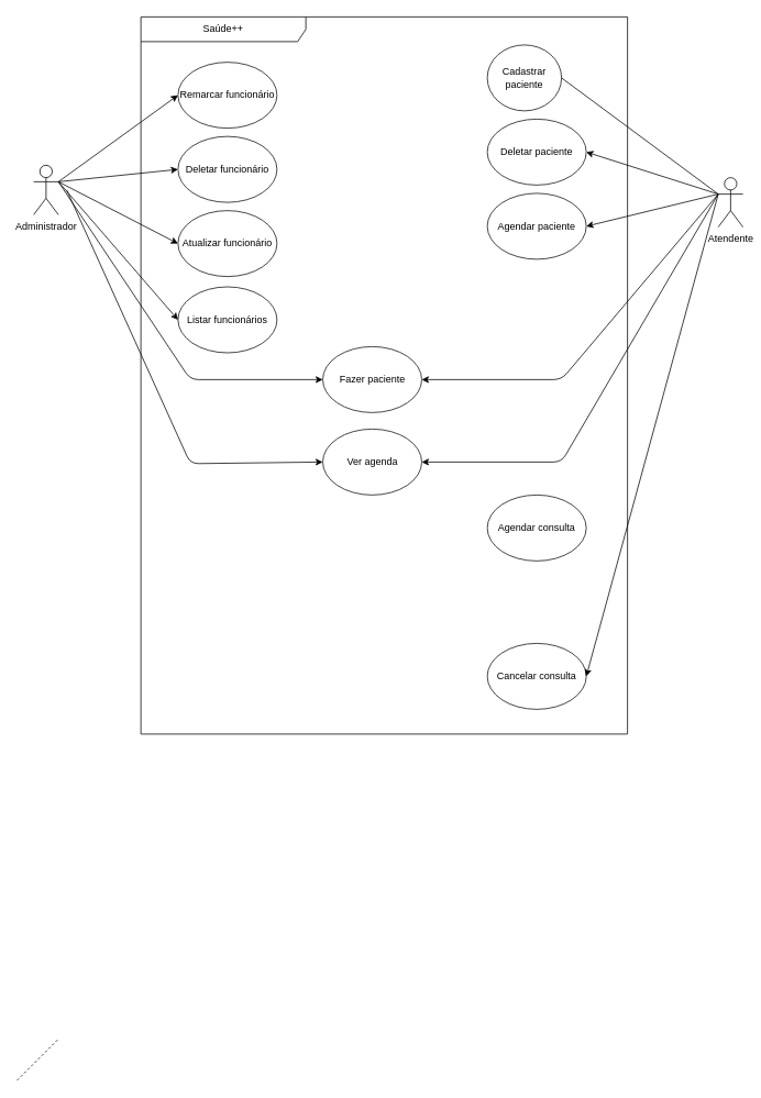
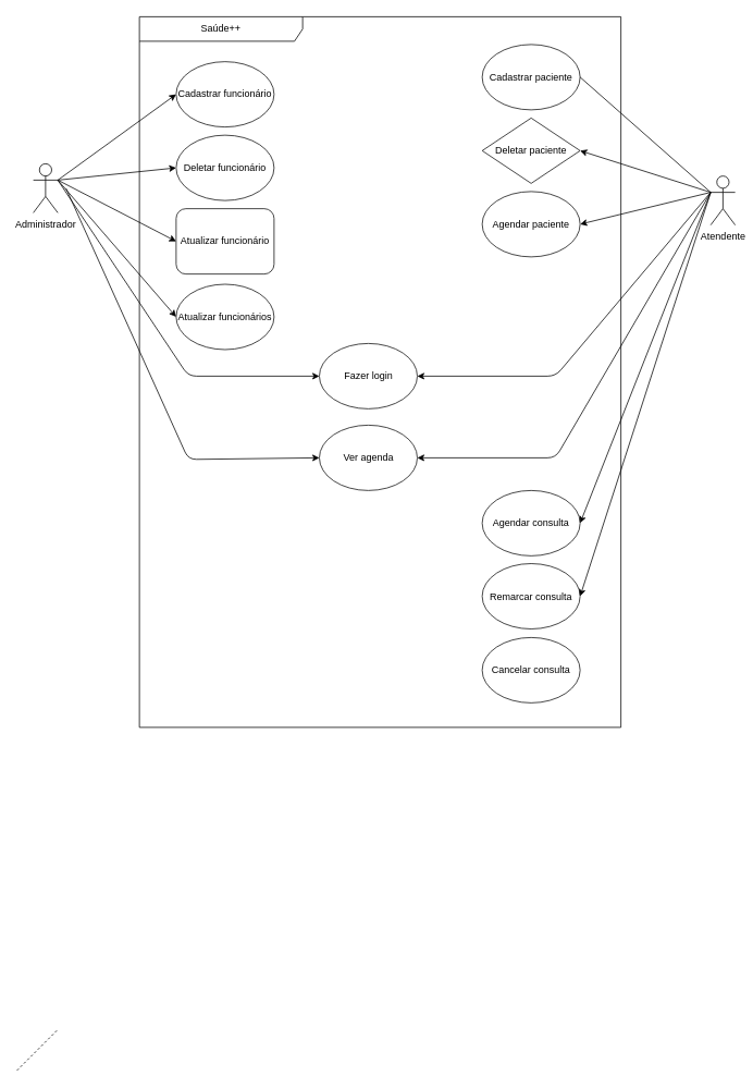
  <mxCell id="0" />
  <mxCell id="1" parent="0" />
  <mxCell id="2" value="Administrador&lt;br&gt;" style="shape=umlActor;verticalLabelPosition=bottom;labelBackgroundColor=#ffffff;verticalAlign=top;html=1;outlineConnect=0;" parent="1" vertex="1"><mxGeometry x="40" y="200" width="30" height="60" as="geometry" /></mxCell>
  <mxCell id="3" value="&lt;font&gt;Saúde++&lt;/font&gt;" style="shape=umlFrame;whiteSpace=wrap;html=1;strokeWidth=1;fillColor=none;width=200;height=30;fontColor=#000000;strokeColor=#000000;" parent="1" vertex="1"><mxGeometry x="170" y="20" width="590" height="870" as="geometry" /></mxCell>
- <mxCell id="4" value="Remarcar funcionário" style="ellipse;whiteSpace=wrap;html=1;fillColor=none;strokeColor=#0D0D0D;fontColor=#000000;" parent="1" vertex="1"><mxGeometry x="215" y="75" width="120" height="80" as="geometry" /></mxCell>
+ <mxCell id="4" value="Cadastrar funcionário" style="ellipse;whiteSpace=wrap;html=1;fillColor=none;strokeColor=#0D0D0D;fontColor=#000000;" parent="1" vertex="1"><mxGeometry x="215" y="75" width="120" height="80" as="geometry" /></mxCell>
  <mxCell id="5" value="Deletar funcionário" style="ellipse;whiteSpace=wrap;html=1;fillColor=none;strokeColor=#0D0D0D;fontColor=#000000;" parent="1" vertex="1"><mxGeometry x="215" y="165" width="120" height="80" as="geometry" /></mxCell>
- <mxCell id="6" value="Atualizar funcionário" style="ellipse;whiteSpace=wrap;html=1;fillColor=none;strokeColor=#0D0D0D;fontColor=#000000;" parent="1" vertex="1"><mxGeometry x="215" y="255" width="120" height="80" as="geometry" /></mxCell>
+ <mxCell id="6" value="Atualizar funcionário" style="whiteSpace=wrap;html=1;fillColor=none;strokeColor=#0D0D0D;fontColor=#000000;rounded=1;" parent="1" vertex="1"><mxGeometry x="215" y="255" width="120" height="80" as="geometry" /></mxCell>
  <mxCell id="7" value="" style="endArrow=classic;html=1;fontColor=#000000;entryX=0;entryY=0.5;entryDx=0;entryDy=0;" parent="1" target="4" edge="1"><mxGeometry width="50" height="50" relative="1" as="geometry"><mxPoint x="70" y="220" as="sourcePoint" /><mxPoint x="150" y="115" as="targetPoint" /><Array as="points" /></mxGeometry></mxCell>
  <mxCell id="8" value="" style="endArrow=classic;html=1;fontColor=#000000;entryX=0;entryY=0.5;entryDx=0;entryDy=0;" parent="1" target="5" edge="1"><mxGeometry width="50" height="50" relative="1" as="geometry"><mxPoint x="70" y="220" as="sourcePoint" /><mxPoint x="225" y="125" as="targetPoint" /><Array as="points" /></mxGeometry></mxCell>
  <mxCell id="9" value="" style="endArrow=classic;html=1;fontColor=#000000;entryX=0;entryY=0.5;entryDx=0;entryDy=0;" parent="1" target="6" edge="1"><mxGeometry width="50" height="50" relative="1" as="geometry"><mxPoint x="70" y="220" as="sourcePoint" /><mxPoint x="235" y="225" as="targetPoint" /><Array as="points" /></mxGeometry></mxCell>
- <mxCell id="10" value="Cadastrar paciente" style="ellipse;whiteSpace=wrap;html=1;fillColor=none;strokeColor=#0D0D0D;fontColor=#000000;" parent="1" vertex="1"><mxGeometry x="590" y="54" width="90" height="80" as="geometry" /></mxCell>
- <mxCell id="11" value="Deletar paciente" style="ellipse;whiteSpace=wrap;html=1;fillColor=none;strokeColor=#0D0D0D;fontColor=#000000;" parent="1" vertex="1"><mxGeometry x="590" y="144" width="120" height="80" as="geometry" /></mxCell>
+ <mxCell id="10" value="Cadastrar paciente" style="ellipse;whiteSpace=wrap;html=1;fillColor=none;strokeColor=#0D0D0D;fontColor=#000000;" parent="1" vertex="1"><mxGeometry x="590" y="54" width="120" height="80" as="geometry" /></mxCell>
+ <mxCell id="11" value="Deletar paciente" style="rhombus;whiteSpace=wrap;html=1;fillColor=none;strokeColor=#0D0D0D;fontColor=#000000;" parent="1" vertex="1"><mxGeometry x="590" y="144" width="120" height="80" as="geometry" /></mxCell>
  <mxCell id="12" value="Agendar paciente" style="ellipse;whiteSpace=wrap;html=1;fillColor=none;strokeColor=#0D0D0D;fontColor=#000000;" parent="1" vertex="1"><mxGeometry x="590" y="234" width="120" height="80" as="geometry" /></mxCell>
  <mxCell id="13" value="" style="endArrow=none;html=1;fontColor=#000000;entryX=1;entryY=0.5;entryDx=0;entryDy=0;exitX=0;exitY=0.333;exitDx=0;exitDy=0;exitPerimeter=0;" parent="1" source="16" target="10" edge="1"><mxGeometry width="50" height="50" relative="1" as="geometry"><mxPoint x="915" y="235" as="sourcePoint" /><mxPoint x="605" y="115" as="targetPoint" /><Array as="points" /></mxGeometry></mxCell>
  <mxCell id="14" value="" style="endArrow=classic;html=1;fontColor=#000000;entryX=1;entryY=0.5;entryDx=0;entryDy=0;exitX=0;exitY=0.333;exitDx=0;exitDy=0;exitPerimeter=0;" parent="1" source="16" target="11" edge="1"><mxGeometry width="50" height="50" relative="1" as="geometry"><mxPoint x="915" y="235" as="sourcePoint" /><mxPoint x="680" y="125" as="targetPoint" /><Array as="points" /></mxGeometry></mxCell>
  <mxCell id="15" value="" style="endArrow=classic;html=1;fontColor=#000000;entryX=1;entryY=0.5;entryDx=0;entryDy=0;exitX=0;exitY=0.333;exitDx=0;exitDy=0;exitPerimeter=0;" parent="1" source="16" target="12" edge="1"><mxGeometry width="50" height="50" relative="1" as="geometry"><mxPoint x="915" y="235" as="sourcePoint" /><mxPoint x="690" y="225" as="targetPoint" /><Array as="points" /></mxGeometry></mxCell>
  <mxCell id="16" value="Atendente" style="shape=umlActor;verticalLabelPosition=bottom;labelBackgroundColor=#ffffff;verticalAlign=top;html=1;outlineConnect=0;" parent="1" vertex="1"><mxGeometry x="870" y="215" width="30" height="60" as="geometry" /></mxCell>
- <mxCell id="19" value="Listar funcionários" style="ellipse;whiteSpace=wrap;html=1;fillColor=none;strokeColor=#0D0D0D;fontColor=#000000;" parent="1" vertex="1"><mxGeometry x="215" y="347.5" width="120" height="80" as="geometry" /></mxCell>
+ <mxCell id="17" value="" style="endArrow=classic;html=1;fontColor=#000000;entryX=1;entryY=0.5;entryDx=0;entryDy=0;exitX=0;exitY=0.333;exitDx=0;exitDy=0;exitPerimeter=0;" parent="1" source="16" target="22" edge="1"><mxGeometry width="50" height="50" relative="1" as="geometry"><mxPoint x="915" y="235" as="sourcePoint" /><mxPoint x="790" y="565" as="targetPoint" /><Array as="points" /></mxGeometry></mxCell>
+ <mxCell id="18" value="" style="endArrow=classic;html=1;fontColor=#000000;entryX=1;entryY=0.5;entryDx=0;entryDy=0;exitX=0;exitY=0.333;exitDx=0;exitDy=0;exitPerimeter=0;" parent="1" source="16" target="20" edge="1"><mxGeometry width="50" height="50" relative="1" as="geometry"><mxPoint x="915" y="240" as="sourcePoint" /><mxPoint x="790" y="635" as="targetPoint" /><Array as="points" /></mxGeometry></mxCell>
+ <mxCell id="19" value="Atualizar funcionários" style="ellipse;whiteSpace=wrap;html=1;fillColor=none;strokeColor=#0D0D0D;fontColor=#000000;" parent="1" vertex="1"><mxGeometry x="215" y="347.5" width="120" height="80" as="geometry" /></mxCell>
  <mxCell id="20" value="Agendar consulta" style="ellipse;whiteSpace=wrap;html=1;fillColor=none;strokeColor=#0D0D0D;fontColor=#000000;" parent="1" vertex="1"><mxGeometry x="590" y="600" width="120" height="80" as="geometry" /></mxCell>
  <mxCell id="21" value="Cancelar consulta" style="ellipse;whiteSpace=wrap;html=1;fillColor=none;strokeColor=#0D0D0D;fontColor=#000000;" parent="1" vertex="1"><mxGeometry x="590" y="780" width="120" height="80" as="geometry" /></mxCell>
+ <mxCell id="22" value="Remarcar consulta" style="ellipse;whiteSpace=wrap;html=1;fillColor=none;strokeColor=#0D0D0D;fontColor=#000000;" parent="1" vertex="1"><mxGeometry x="590" y="689.5" width="120" height="80" as="geometry" /></mxCell>
  <mxCell id="23" value="" style="endArrow=classic;html=1;fontColor=#000000;entryX=0;entryY=0.5;entryDx=0;entryDy=0;" parent="1" target="19" edge="1"><mxGeometry width="50" height="50" relative="1" as="geometry"><mxPoint x="70" y="220" as="sourcePoint" /><mxPoint x="225" y="489.5" as="targetPoint" /><Array as="points" /></mxGeometry></mxCell>
- <mxCell id="24" value="" style="endArrow=classic;html=1;fontColor=#000000;entryX=1;entryY=0.5;entryDx=0;entryDy=0;exitX=0;exitY=0.333;exitDx=0;exitDy=0;exitPerimeter=0;" parent="1" source="16" target="21" edge="1"><mxGeometry width="50" height="50" relative="1" as="geometry"><mxPoint x="915" y="235" as="sourcePoint" /><mxPoint x="807" y="562" as="targetPoint" /><Array as="points" /></mxGeometry></mxCell>
  <mxCell id="25" value="Ver agenda" style="ellipse;whiteSpace=wrap;html=1;fillColor=none;strokeColor=#0D0D0D;fontColor=#000000;" parent="1" vertex="1"><mxGeometry x="390.5" y="520" width="120" height="80" as="geometry" /></mxCell>
- <mxCell id="26" value="Fazer paciente" style="ellipse;whiteSpace=wrap;html=1;fillColor=none;strokeColor=#0D0D0D;fontColor=#000000;" parent="1" vertex="1"><mxGeometry x="390.5" y="420" width="120" height="80" as="geometry" /></mxCell>
+ <mxCell id="26" value="Fazer login" style="ellipse;whiteSpace=wrap;html=1;fillColor=none;strokeColor=#0D0D0D;fontColor=#000000;" parent="1" vertex="1"><mxGeometry x="390.5" y="420" width="120" height="80" as="geometry" /></mxCell>
  <mxCell id="27" value="" style="endArrow=classic;html=1;fontColor=#000000;entryX=1;entryY=0.5;entryDx=0;entryDy=0;exitX=0;exitY=0.333;exitDx=0;exitDy=0;exitPerimeter=0;" parent="1" source="16" target="25" edge="1"><mxGeometry width="50" height="50" relative="1" as="geometry"><mxPoint x="1040" y="240" as="sourcePoint" /><mxPoint x="920" y="645" as="targetPoint" /><Array as="points"><mxPoint x="680" y="560" /></Array></mxGeometry></mxCell>
  <mxCell id="28" value="" style="endArrow=classic;html=1;fontColor=#000000;entryX=0;entryY=0.5;entryDx=0;entryDy=0;" parent="1" target="26" edge="1"><mxGeometry width="50" height="50" relative="1" as="geometry"><mxPoint x="70" y="220" as="sourcePoint" /><mxPoint x="225" y="397.5" as="targetPoint" /><Array as="points"><mxPoint x="230" y="460" /></Array></mxGeometry></mxCell>
  <mxCell id="29" value="" style="endArrow=classic;html=1;fontColor=#000000;entryX=0;entryY=0.5;entryDx=0;entryDy=0;" parent="1" target="25" edge="1"><mxGeometry width="50" height="50" relative="1" as="geometry"><mxPoint x="80" y="230" as="sourcePoint" /><mxPoint x="540" y="470" as="targetPoint" /><Array as="points"><mxPoint x="230" y="562" /></Array></mxGeometry></mxCell>
  <mxCell id="30" value="" style="endArrow=classic;html=1;entryX=1;entryY=0.5;entryDx=0;entryDy=0;exitX=0;exitY=0.333;exitDx=0;exitDy=0;exitPerimeter=0;" parent="1" source="16" target="26" edge="1"><mxGeometry width="50" height="50" relative="1" as="geometry"><mxPoint x="920" y="230" as="sourcePoint" /><mxPoint x="70" y="1260" as="targetPoint" /><Array as="points"><mxPoint x="680" y="460" /></Array></mxGeometry></mxCell>
  <mxCell id="31" value="" style="endArrow=none;dashed=1;html=1;" parent="1" edge="1"><mxGeometry width="50" height="50" relative="1" as="geometry"><mxPoint x="20" y="1310" as="sourcePoint" /><mxPoint x="70" y="1260" as="targetPoint" /></mxGeometry></mxCell>
